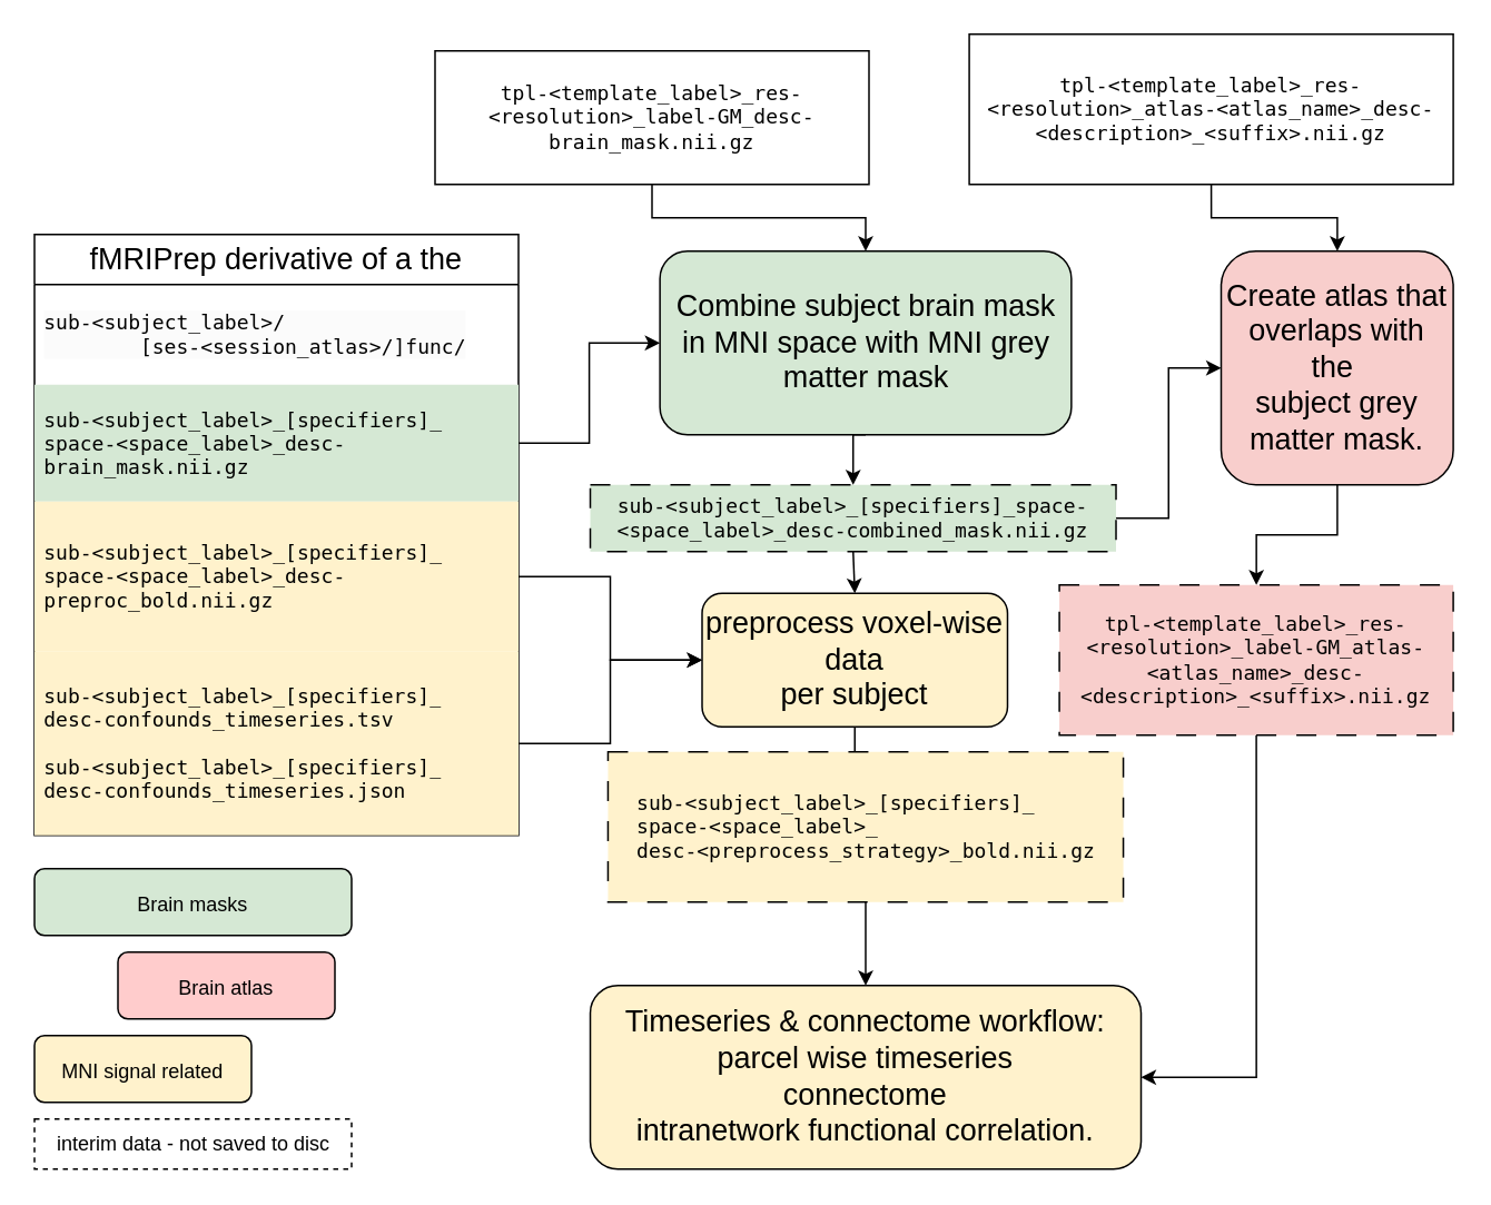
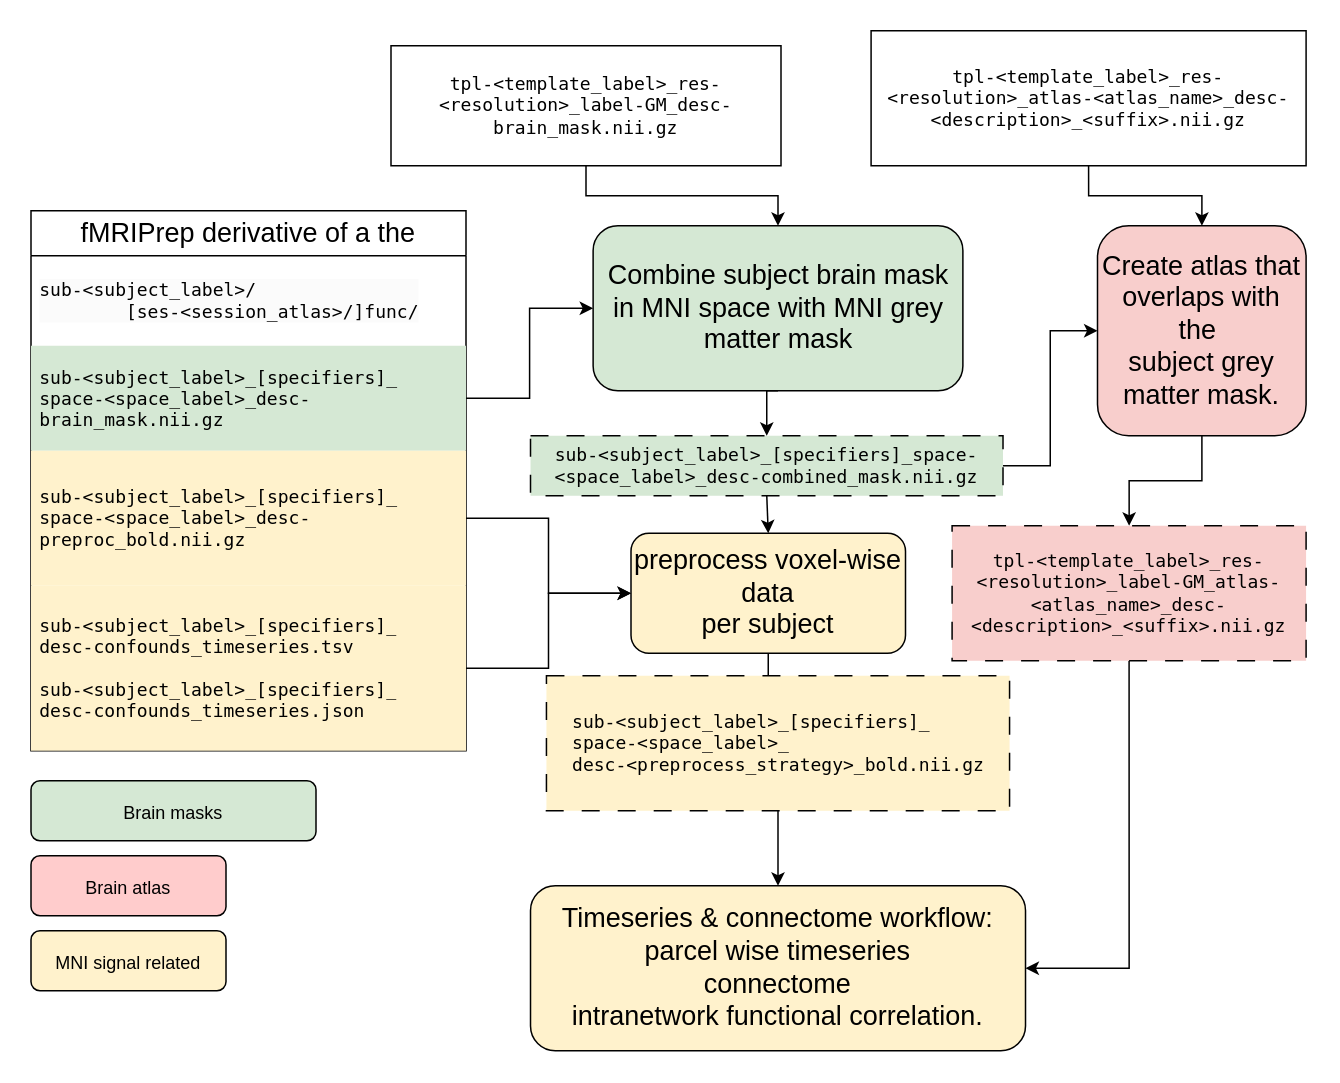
  <mxCell id="0" />
  <mxCell id="1" parent="0" />
  <mxCell id="2" value="&lt;font style=&quot;font-size: 18px;&quot;&gt;fMRIPrep derivative of a the&lt;/font&gt;" style="swimlane;fontStyle=0;childLayout=stackLayout;horizontal=1;startSize=30;horizontalStack=0;resizeParent=1;resizeParentMax=0;resizeLast=0;collapsible=1;marginBottom=0;html=1;fillColor=none;whiteSpace=wrap;textShadow=0;labelBorderColor=none;" parent="1" vertex="1"><mxGeometry y="140" width="290" height="360" as="geometry" x="20" /></mxCell>
  <mxCell id="3" value="&lt;pre style=&quot;color: rgb(0, 0, 0); font-size: 12px; font-style: normal; font-variant-ligatures: normal; font-variant-caps: normal; font-weight: 400; letter-spacing: normal; orphans: 2; text-align: left; text-indent: 0px; text-transform: none; widows: 2; word-spacing: 0px; -webkit-text-stroke-width: 0px; background-color: rgb(251, 251, 251); text-decoration-thickness: initial; text-decoration-style: initial; text-decoration-color: initial;&quot;&gt;&lt;span class=&quot;n&quot;&gt;sub&lt;/span&gt;&lt;span class=&quot;o&quot;&gt;-&amp;lt;&lt;/span&gt;&lt;span class=&quot;n&quot;&gt;subject_label&lt;/span&gt;&lt;span class=&quot;o&quot;&gt;&amp;gt;/&lt;br/&gt;&lt;/span&gt;&lt;span style=&quot;white-space: pre;&quot;&gt;&#09;&lt;/span&gt;[ses-&amp;lt;session_atlas&amp;gt;/]func/&lt;/pre&gt;" style="text;strokeColor=none;fillColor=none;align=left;verticalAlign=middle;spacingLeft=4;spacingRight=4;overflow=hidden;points=[[0,0.5],[1,0.5]];portConstraint=eastwest;rotatable=0;html=1;whiteSpace=wrap;" parent="2" vertex="1"><mxGeometry y="30" width="290" height="60" as="geometry" /></mxCell>
  <mxCell id="4" value="&lt;pre&gt;&lt;span style=&quot;background-color: initial; white-space: normal;&quot; class=&quot;n&quot;&gt;sub&lt;/span&gt;&lt;span style=&quot;background-color: initial; white-space: normal;&quot; class=&quot;o&quot;&gt;-&amp;lt;&lt;/span&gt;&lt;span style=&quot;background-color: initial; white-space: normal;&quot; class=&quot;n&quot;&gt;subject_label&lt;/span&gt;&lt;span style=&quot;background-color: initial; white-space: normal;&quot; class=&quot;o&quot;&gt;&amp;gt;&lt;/span&gt;&lt;span style=&quot;background-color: initial; white-space: normal;&quot; class=&quot;n&quot;&gt;_&lt;/span&gt;&lt;span style=&quot;background-color: initial; white-space: normal;&quot; class=&quot;p&quot;&gt;[&lt;/span&gt;&lt;span style=&quot;background-color: initial; white-space: normal;&quot; class=&quot;n&quot;&gt;specifiers&lt;/span&gt;&lt;span style=&quot;background-color: initial; white-space: normal;&quot; class=&quot;p&quot;&gt;]&lt;/span&gt;&lt;span style=&quot;background-color: initial; white-space: normal;&quot; class=&quot;n&quot;&gt;_&lt;br&gt;space&lt;/span&gt;&lt;span style=&quot;background-color: initial; white-space: normal;&quot; class=&quot;o&quot;&gt;-&amp;lt;&lt;/span&gt;&lt;span style=&quot;background-color: initial; white-space: normal;&quot; class=&quot;n&quot;&gt;space_label&lt;/span&gt;&lt;span style=&quot;background-color: initial; white-space: normal;&quot; class=&quot;o&quot;&gt;&amp;gt;&lt;/span&gt;&lt;span style=&quot;background-color: initial; white-space: normal;&quot; class=&quot;n&quot;&gt;_desc-&lt;/span&gt;&lt;span style=&quot;background-color: initial; white-space: normal;&quot; class=&quot;n&quot;&gt;brain_mask&lt;/span&gt;&lt;span style=&quot;background-color: initial; white-space: normal;&quot; class=&quot;o&quot;&gt;.&lt;/span&gt;&lt;span style=&quot;background-color: initial; white-space: normal;&quot; class=&quot;n&quot;&gt;nii&lt;/span&gt;&lt;span style=&quot;background-color: initial; white-space: normal;&quot; class=&quot;o&quot;&gt;.&lt;/span&gt;&lt;span style=&quot;background-color: initial; white-space: normal;&quot; class=&quot;n&quot;&gt;gz&lt;/span&gt;&lt;br&gt;&lt;/pre&gt;" style="text;strokeColor=none;fillColor=#D5E8D4;align=left;verticalAlign=middle;spacingLeft=4;spacingRight=4;overflow=hidden;points=[[0,0.5],[1,0.5]];portConstraint=eastwest;rotatable=0;whiteSpace=wrap;html=1;" parent="2" vertex="1"><mxGeometry y="90" width="290" height="70" as="geometry" /></mxCell>
  <mxCell id="5" value="&lt;pre style=&quot;&quot;&gt;&lt;font face=&quot;monospace&quot;&gt;&lt;span class=&quot;n&quot;&gt;sub&lt;/span&gt;&lt;span class=&quot;o&quot;&gt;-&amp;lt;&lt;/span&gt;&lt;span class=&quot;n&quot;&gt;subject_label&lt;/span&gt;&lt;span class=&quot;o&quot;&gt;&amp;gt;&lt;/span&gt;&lt;span class=&quot;n&quot;&gt;_&lt;/span&gt;&lt;span class=&quot;p&quot;&gt;[&lt;/span&gt;&lt;span class=&quot;n&quot;&gt;specifiers&lt;/span&gt;&lt;span class=&quot;p&quot;&gt;]&lt;/span&gt;&lt;span class=&quot;n&quot;&gt;_&lt;br&gt;space&lt;/span&gt;&lt;span class=&quot;o&quot;&gt;-&amp;lt;&lt;/span&gt;&lt;span class=&quot;n&quot;&gt;space_label&lt;/span&gt;&lt;span class=&quot;o&quot;&gt;&amp;gt;&lt;/span&gt;_desc&lt;span style=&quot;background-color: initial; white-space: normal;&quot; class=&quot;o&quot;&gt;-&lt;/span&gt;&lt;span style=&quot;background-color: initial; white-space: normal;&quot; class=&quot;n&quot;&gt;preproc_bold&lt;/span&gt;&lt;span style=&quot;background-color: initial; white-space: normal;&quot; class=&quot;o&quot;&gt;.&lt;/span&gt;&lt;span style=&quot;background-color: initial; white-space: normal;&quot; class=&quot;n&quot;&gt;nii&lt;/span&gt;&lt;span style=&quot;background-color: initial; white-space: normal;&quot; class=&quot;o&quot;&gt;.&lt;/span&gt;&lt;span style=&quot;background-color: initial; white-space: normal;&quot; class=&quot;n&quot;&gt;gz&lt;/span&gt;&lt;/font&gt;&lt;/pre&gt;" style="text;strokeColor=none;fillColor=#FFF2CC;align=left;verticalAlign=middle;spacingLeft=4;spacingRight=4;overflow=hidden;points=[[0,0.5],[1,0.5]];portConstraint=eastwest;rotatable=0;whiteSpace=wrap;html=1;" parent="2" vertex="1"><mxGeometry y="160" width="290" height="90" as="geometry" /></mxCell>
  <mxCell id="6" value="&lt;pre&gt;&lt;span class=&quot;n&quot;&gt;sub&lt;/span&gt;&lt;span class=&quot;o&quot;&gt;-&amp;lt;&lt;/span&gt;&lt;span class=&quot;n&quot;&gt;subject_label&lt;/span&gt;&lt;span class=&quot;o&quot;&gt;&amp;gt;&lt;/span&gt;&lt;span class=&quot;n&quot;&gt;_&lt;/span&gt;&lt;span class=&quot;p&quot;&gt;[&lt;/span&gt;&lt;span class=&quot;n&quot;&gt;specifiers&lt;/span&gt;&lt;span class=&quot;p&quot;&gt;]&lt;/span&gt;&lt;span class=&quot;n&quot;&gt;_&lt;br&gt;desc&lt;/span&gt;&lt;span class=&quot;o&quot;&gt;-&lt;/span&gt;&lt;span class=&quot;n&quot;&gt;confounds_timeseries&lt;/span&gt;&lt;span class=&quot;o&quot;&gt;.&lt;/span&gt;&lt;span class=&quot;n&quot;&gt;tsv&lt;br/&gt;&lt;/span&gt;&lt;br&gt;&lt;span class=&quot;n&quot;&gt;sub&lt;/span&gt;&lt;span class=&quot;o&quot;&gt;-&amp;lt;&lt;/span&gt;&lt;span class=&quot;n&quot;&gt;subject_label&lt;/span&gt;&lt;span class=&quot;o&quot;&gt;&amp;gt;&lt;/span&gt;&lt;span class=&quot;n&quot;&gt;_&lt;/span&gt;&lt;span class=&quot;p&quot;&gt;[&lt;/span&gt;&lt;span class=&quot;n&quot;&gt;specifiers&lt;/span&gt;&lt;span class=&quot;p&quot;&gt;]&lt;/span&gt;&lt;span class=&quot;n&quot;&gt;_&lt;br&gt;desc&lt;/span&gt;&lt;span class=&quot;o&quot;&gt;-&lt;/span&gt;&lt;span class=&quot;n&quot;&gt;confounds_timeseries&lt;/span&gt;&lt;span class=&quot;o&quot;&gt;.&lt;/span&gt;&lt;span class=&quot;n&quot;&gt;json&lt;/span&gt;&lt;/pre&gt;" style="text;strokeColor=none;fillColor=#FFF2CC;align=left;verticalAlign=middle;spacingLeft=4;spacingRight=4;overflow=hidden;points=[[0,0.5],[1,0.5]];portConstraint=eastwest;rotatable=0;html=1;whiteSpace=wrap;" parent="2" vertex="1"><mxGeometry y="250" width="290" height="110" as="geometry" /></mxCell>
  <mxCell id="7" style="edgeStyle=orthogonalEdgeStyle;rounded=0;orthogonalLoop=1;jettySize=auto;html=1;entryX=0;entryY=0.5;entryDx=0;entryDy=0;" parent="1" source="4" target="22" edge="1"><mxGeometry relative="1" as="geometry"><mxPoint x="323" y="435" as="targetPoint" /></mxGeometry></mxCell>
  <mxCell id="8" style="edgeStyle=orthogonalEdgeStyle;rounded=0;orthogonalLoop=1;jettySize=auto;html=1;exitX=0.5;exitY=1;exitDx=0;exitDy=0;entryX=0.5;entryY=0;entryDx=0;entryDy=0;" parent="1" source="10" target="18" edge="1"><mxGeometry relative="1" as="geometry" /></mxCell>
  <mxCell id="9" style="edgeStyle=orthogonalEdgeStyle;rounded=0;orthogonalLoop=1;jettySize=auto;html=1;exitX=1;exitY=0.5;exitDx=0;exitDy=0;entryX=0;entryY=0.5;entryDx=0;entryDy=0;" parent="1" source="10" target="14" edge="1"><mxGeometry relative="1" as="geometry" /></mxCell>
  <mxCell id="10" value="&lt;div style=&quot;text-align: center;&quot;&gt;&lt;span style=&quot;background-color: initial; text-align: left; border-color: var(--border-color);&quot; class=&quot;p&quot;&gt;&lt;font face=&quot;monospace&quot;&gt;sub-&amp;lt;subject_label&amp;gt;_&lt;/font&gt;&lt;/span&gt;&lt;span style=&quot;font-family: monospace; background-color: initial; text-align: left; border-color: var(--border-color);&quot; class=&quot;p&quot;&gt;[&lt;/span&gt;&lt;span style=&quot;font-family: monospace; background-color: initial; text-align: left; border-color: var(--border-color);&quot; class=&quot;n&quot;&gt;specifiers&lt;/span&gt;&lt;span style=&quot;font-family: monospace; background-color: initial; text-align: left; border-color: var(--border-color);&quot; class=&quot;p&quot;&gt;]&lt;/span&gt;&lt;span style=&quot;font-family: monospace; background-color: initial; text-align: left; border-color: var(--border-color);&quot; class=&quot;n&quot;&gt;_space&lt;/span&gt;&lt;span style=&quot;font-family: monospace; background-color: initial; text-align: left; border-color: var(--border-color);&quot; class=&quot;o&quot;&gt;-&amp;lt;&lt;/span&gt;&lt;span style=&quot;font-family: monospace; background-color: initial; text-align: left; border-color: var(--border-color);&quot; class=&quot;n&quot;&gt;space_label&lt;/span&gt;&lt;span style=&quot;font-family: monospace; background-color: initial; text-align: left; border-color: var(--border-color);&quot; class=&quot;o&quot;&gt;&amp;gt;&lt;/span&gt;&lt;span style=&quot;font-family: monospace; background-color: initial; text-align: left; border-color: var(--border-color);&quot; class=&quot;n&quot;&gt;_desc&lt;/span&gt;&lt;span style=&quot;font-family: monospace; background-color: initial; text-align: left; border-color: var(--border-color);&quot; class=&quot;o&quot;&gt;-&lt;/span&gt;&lt;span style=&quot;font-family: monospace; background-color: initial; text-align: left; border-color: var(--border-color);&quot; class=&quot;n&quot;&gt;combined_mask&lt;/span&gt;&lt;span style=&quot;font-family: monospace; background-color: initial; text-align: left; border-color: var(--border-color);&quot; class=&quot;o&quot;&gt;.&lt;/span&gt;&lt;span style=&quot;font-family: monospace; background-color: initial; text-align: left; border-color: var(--border-color);&quot; class=&quot;n&quot;&gt;nii&lt;/span&gt;&lt;span style=&quot;font-family: monospace; background-color: initial; text-align: left; border-color: var(--border-color);&quot; class=&quot;o&quot;&gt;.&lt;/span&gt;&lt;span style=&quot;font-family: monospace; background-color: initial; text-align: left; border-color: var(--border-color);&quot; class=&quot;n&quot;&gt;gz&lt;/span&gt;&lt;/div&gt;" style="whiteSpace=wrap;html=1;align=center;fillColor=#D5E8D4;dashed=1;dashPattern=12 12;" parent="1" vertex="1"><mxGeometry x="353.01" y="290" width="315" height="40" as="geometry" /></mxCell>
  <mxCell id="11" style="edgeStyle=orthogonalEdgeStyle;rounded=0;orthogonalLoop=1;jettySize=auto;html=1;exitX=0.5;exitY=1;exitDx=0;exitDy=0;" parent="1" source="12" target="14" edge="1"><mxGeometry relative="1" as="geometry" /></mxCell>
  <mxCell id="12" value="&lt;font face=&quot;monospace&quot;&gt;tpl-&amp;lt;template_label&amp;gt;_res-&amp;lt;resolution&amp;gt;_atlas-&amp;lt;atlas_name&amp;gt;_desc-&amp;lt;description&amp;gt;_&amp;lt;suffix&amp;gt;.nii.gz&lt;/font&gt;" style="whiteSpace=wrap;html=1;align=center;fillColor=none;" parent="1" vertex="1"><mxGeometry x="580.06" y="20" width="290" height="90" as="geometry" /></mxCell>
  <mxCell id="13" style="edgeStyle=orthogonalEdgeStyle;rounded=0;orthogonalLoop=1;jettySize=auto;html=1;" parent="1" source="14" target="16" edge="1"><mxGeometry relative="1" as="geometry"><mxPoint x="920" y="670" as="targetPoint" /></mxGeometry></mxCell>
  <mxCell id="14" value="Create atlas that overlaps with the&amp;nbsp;&lt;div style=&quot;font-size: 18px;&quot;&gt;subject grey matter mask.&lt;/div&gt;" style="rounded=1;whiteSpace=wrap;html=1;fillColor=#F8CECC;fontSize=18;" parent="1" vertex="1"><mxGeometry x="731" y="150" width="139.06" height="140" as="geometry" /></mxCell>
  <mxCell id="15" style="edgeStyle=orthogonalEdgeStyle;rounded=0;orthogonalLoop=1;jettySize=auto;html=1;entryX=1;entryY=0.5;entryDx=0;entryDy=0;fontFamily=Helvetica;exitX=0.5;exitY=1;exitDx=0;exitDy=0;" parent="1" source="16" target="27" edge="1"><mxGeometry relative="1" as="geometry" /></mxCell>
  <mxCell id="16" value="&lt;font face=&quot;monospace&quot;&gt;tpl-&amp;lt;template_label&amp;gt;_res-&amp;lt;resolution&amp;gt;&lt;/font&gt;&lt;span style=&quot;font-family: monospace;&quot;&gt;_label-GM&lt;/span&gt;&lt;font face=&quot;monospace&quot;&gt;_atlas-&amp;lt;atlas_name&amp;gt;_desc-&amp;lt;description&amp;gt;_&amp;lt;suffix&amp;gt;.nii.gz&lt;/font&gt;" style="whiteSpace=wrap;html=1;align=center;fillColor=#F8CECC;dashed=1;dashPattern=12 12;" parent="1" vertex="1"><mxGeometry x="634.06" y="350" width="236" height="90" as="geometry" /></mxCell>
  <mxCell id="17" style="edgeStyle=orthogonalEdgeStyle;rounded=0;orthogonalLoop=1;jettySize=auto;html=1;entryX=0.5;entryY=0;entryDx=0;entryDy=0;" parent="1" source="18" target="26" edge="1"><mxGeometry relative="1" as="geometry"><mxPoint x="718" y="540" as="targetPoint" /></mxGeometry></mxCell>
  <mxCell id="18" value="&lt;font style=&quot;font-size: 18px;&quot;&gt;preprocess voxel-wise data &lt;br&gt;per subject&lt;/font&gt;" style="rounded=1;whiteSpace=wrap;html=1;fillColor=#FFF2CC;" parent="1" vertex="1"><mxGeometry x="420" y="355" width="183" height="80" as="geometry" /></mxCell>
  <mxCell id="19" style="edgeStyle=orthogonalEdgeStyle;rounded=0;orthogonalLoop=1;jettySize=auto;html=1;entryX=0.5;entryY=0;entryDx=0;entryDy=0;" parent="1" source="20" target="22" edge="1"><mxGeometry relative="1" as="geometry" /></mxCell>
  <mxCell id="20" value="&lt;font face=&quot;monospace&quot;&gt;tpl-&amp;lt;template_label&amp;gt;_res-&amp;lt;resolution&amp;gt;_label-GM_desc-brain_mask.nii.gz&lt;/font&gt;" style="whiteSpace=wrap;html=1;align=center;fillColor=none;" parent="1" vertex="1"><mxGeometry x="260" y="30" width="260" height="80" as="geometry" /></mxCell>
  <mxCell id="21" style="edgeStyle=orthogonalEdgeStyle;rounded=0;orthogonalLoop=1;jettySize=auto;html=1;exitX=0.5;exitY=1;exitDx=0;exitDy=0;entryX=0.5;entryY=0;entryDx=0;entryDy=0;" parent="1" source="22" target="10" edge="1"><mxGeometry relative="1" as="geometry" /></mxCell>
  <mxCell id="22" value="Combine subject brain mask in MNI space with MNI grey matter mask" style="rounded=1;whiteSpace=wrap;html=1;fillColor=#D5E8D4;fontSize=18;" parent="1" vertex="1"><mxGeometry x="394.75" y="150" width="246.51" height="110" as="geometry" /></mxCell>
  <mxCell id="23" style="edgeStyle=orthogonalEdgeStyle;rounded=0;orthogonalLoop=1;jettySize=auto;html=1;exitX=1;exitY=0.5;exitDx=0;exitDy=0;entryX=0;entryY=0.5;entryDx=0;entryDy=0;" parent="1" source="5" target="18" edge="1"><mxGeometry relative="1" as="geometry" /></mxCell>
  <mxCell id="24" style="edgeStyle=orthogonalEdgeStyle;rounded=0;orthogonalLoop=1;jettySize=auto;html=1;exitX=1;exitY=0.5;exitDx=0;exitDy=0;entryX=0;entryY=0.5;entryDx=0;entryDy=0;" parent="1" source="6" target="18" edge="1"><mxGeometry relative="1" as="geometry" /></mxCell>
  <mxCell id="25" style="edgeStyle=orthogonalEdgeStyle;rounded=0;orthogonalLoop=1;jettySize=auto;html=1;exitX=0.5;exitY=1;exitDx=0;exitDy=0;entryX=0.5;entryY=0;entryDx=0;entryDy=0;" parent="1" source="26" target="27" edge="1"><mxGeometry relative="1" as="geometry" /></mxCell>
  <mxCell id="26" value="&lt;pre style=&quot;border-color: var(--border-color); text-align: left;&quot;&gt;sub-&amp;lt;subject_label&amp;gt;_[specifiers]_&lt;br/&gt;space-&amp;lt;space_label&amp;gt;_&lt;br/&gt;desc-&amp;lt;preprocess_strategy&amp;gt;_bold.nii.gz&lt;/pre&gt;" style="rounded=0;whiteSpace=wrap;html=1;fillColor=#FFF2CC;dashed=1;dashPattern=12 12;" parent="1" vertex="1"><mxGeometry x="363.63" y="450" width="308.75" height="90" as="geometry" /></mxCell>
  <mxCell id="27" value="&lt;font style=&quot;font-size: 18px;&quot;&gt;Timeseries &amp;amp; connectome workflow:&lt;br&gt;parcel wise timeseries&lt;/font&gt;&lt;div style=&quot;font-size: 18px;&quot;&gt;&lt;font style=&quot;font-size: 18px;&quot;&gt;connectome&lt;/font&gt;&lt;/div&gt;&lt;div style=&quot;font-size: 18px;&quot;&gt;&lt;font style=&quot;font-size: 18px;&quot;&gt;intranetwork functional correlation.&lt;/font&gt;&lt;/div&gt;" style="rounded=1;whiteSpace=wrap;html=1;fillColor=#FFF2CC;" parent="1" vertex="1"><mxGeometry x="353.01" y="590" width="330" height="110" as="geometry" /></mxCell>
- <mxCell id="28" value="interim data - not saved to disc" style="text;html=1;align=center;verticalAlign=middle;resizable=0;points=[];autosize=1;strokeColor=default;fillColor=none;labelBorderColor=none;dashed=1;" parent="1" vertex="1"><mxGeometry y="670" width="190" height="30" as="geometry" x="20" /></mxCell>
  <mxCell id="29" value="&lt;font style=&quot;font-size: 12px;&quot;&gt;Brain masks&lt;/font&gt;" style="rounded=1;whiteSpace=wrap;html=1;fillColor=#D5E8D4;fontSize=18;" vertex="1" parent="1"><mxGeometry x="20" y="520" width="190" height="40" as="geometry" /></mxCell>
  <mxCell id="30" value="&lt;font style=&quot;font-size: 12px;&quot;&gt;MNI signal related&lt;/font&gt;" style="rounded=1;whiteSpace=wrap;html=1;fillColor=#FFF2CC;fontSize=18;" vertex="1" parent="1"><mxGeometry y="620" width="130" height="40" as="geometry" x="20" /></mxCell>
- <mxCell id="31" value="&lt;font style=&quot;font-size: 12px;&quot;&gt;Brain atlas&lt;/font&gt;" style="rounded=1;whiteSpace=wrap;html=1;fillColor=#FFCCCC;fontSize=18;" vertex="1" parent="1"><mxGeometry x="70" y="570" width="130" height="40" as="geometry" /></mxCell>
+ <mxCell id="31" value="&lt;font style=&quot;font-size: 12px;&quot;&gt;Brain atlas&lt;/font&gt;" style="rounded=1;whiteSpace=wrap;html=1;fillColor=#FFCCCC;fontSize=18;" vertex="1" parent="1"><mxGeometry y="570" width="130" height="40" as="geometry" x="20" /></mxCell>
